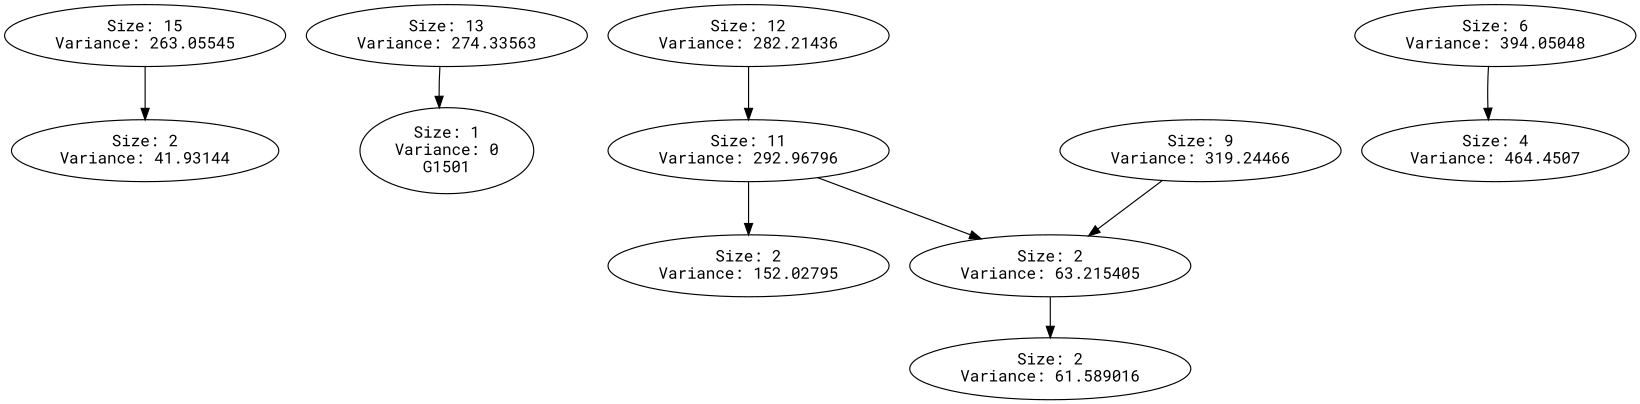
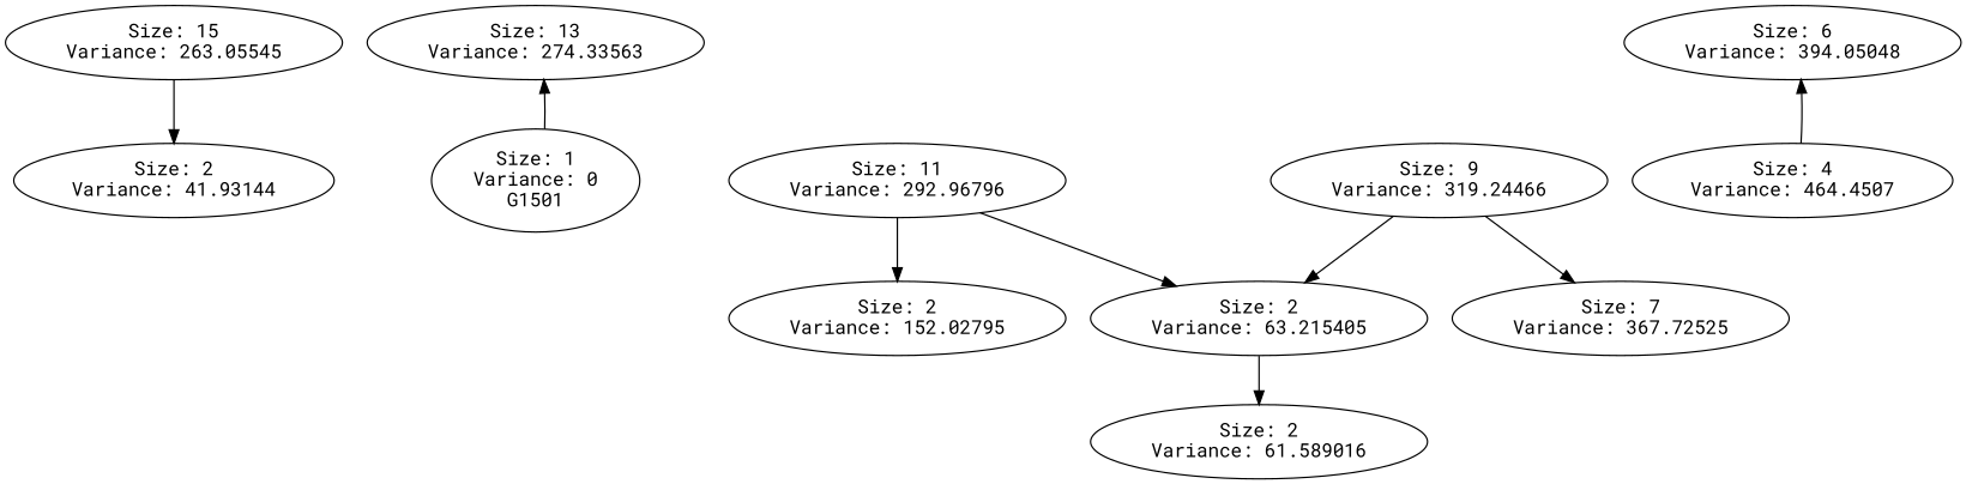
  digraph {
    L=6
    fontname="Roboto Mono"
    node [fontname="Roboto Mono"]
    edge [fontname="Roboto Mono"]
    "Size: 15\nVariance: 263.05545"
    "Size: 2\nVariance: 41.93144"
    "Size: 13\nVariance: 274.33563"
    "Size: 1\nVariance: 0\nG1501"
-   "Size: 12\nVariance: 282.21436"
    "Size: 11\nVariance: 292.96796"
    "Size: 2\nVariance: 152.02795"
    "Size: 2\nVariance: 63.215405"
    "Size: 9\nVariance: 319.24466"
+   "Size: 7\nVariance: 367.72525"
    "Size: 2\nVariance: 61.589016"
    "Size: 6\nVariance: 394.05048"
    "Size: 4\nVariance: 464.4507"
    "Size: 15\nVariance: 263.05545" -> "Size: 2\nVariance: 41.93144"
-   "Size: 13\nVariance: 274.33563" -> "Size: 1\nVariance: 0\nG1501"
-   "Size: 12\nVariance: 282.21436" -> "Size: 11\nVariance: 292.96796"
+   "Size: 1\nVariance: 0\nG1501" -> "Size: 13\nVariance: 274.33563"
    "Size: 11\nVariance: 292.96796" -> "Size: 2\nVariance: 152.02795"
    "Size: 11\nVariance: 292.96796" -> "Size: 2\nVariance: 63.215405"
    "Size: 2\nVariance: 63.215405" -> "Size: 2\nVariance: 61.589016"
    "Size: 9\nVariance: 319.24466" -> "Size: 2\nVariance: 63.215405"
-   "Size: 6\nVariance: 394.05048" -> "Size: 4\nVariance: 464.4507"
+   "Size: 9\nVariance: 319.24466" -> "Size: 7\nVariance: 367.72525"
+   "Size: 4\nVariance: 464.4507" -> "Size: 6\nVariance: 394.05048"
  }
